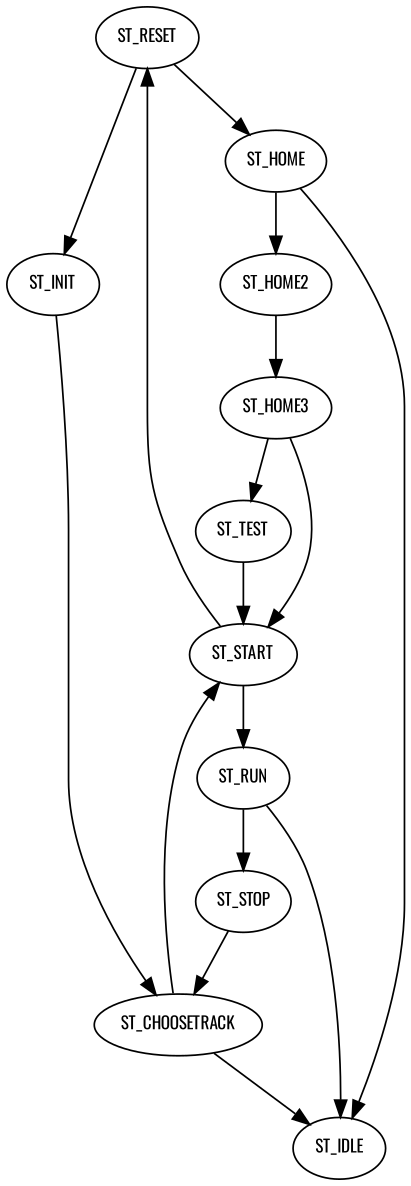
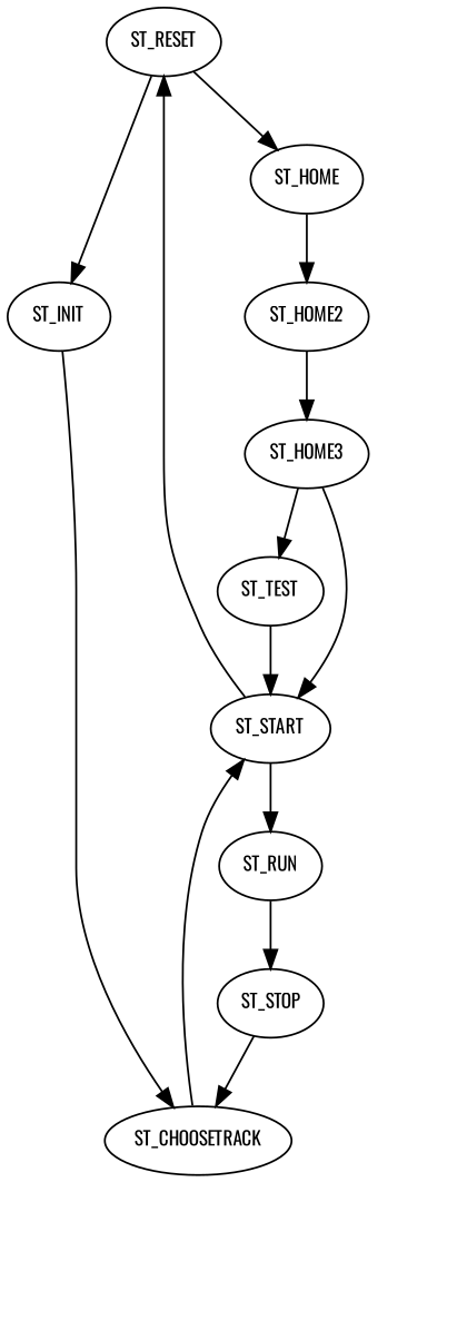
  digraph {
    fontname=Oswald
    node [fontname=Oswald fontsize=10]
    edge [fontname=Oswald]
    ST_RESET
    ST_HOME
    ST_INIT
-   ST_IDLE
    ST_HOME2
    ST_CHOOSETRACK
    ST_HOME3
    ST_START
    ST_TEST
    ST_RUN
    ST_STOP
    ST_RESET -> ST_HOME
    ST_RESET -> ST_INIT
-   ST_HOME -> ST_IDLE
    ST_HOME -> ST_HOME2
    ST_INIT -> ST_CHOOSETRACK
    ST_HOME2 -> ST_HOME3
-   ST_CHOOSETRACK -> ST_IDLE
    ST_CHOOSETRACK -> ST_START
    ST_HOME3 -> ST_START
    ST_HOME3 -> ST_TEST
    ST_START -> ST_RESET
    ST_START -> ST_RUN
    ST_TEST -> ST_START
-   ST_RUN -> ST_IDLE
    ST_RUN -> ST_STOP
    ST_STOP -> ST_CHOOSETRACK
  }
